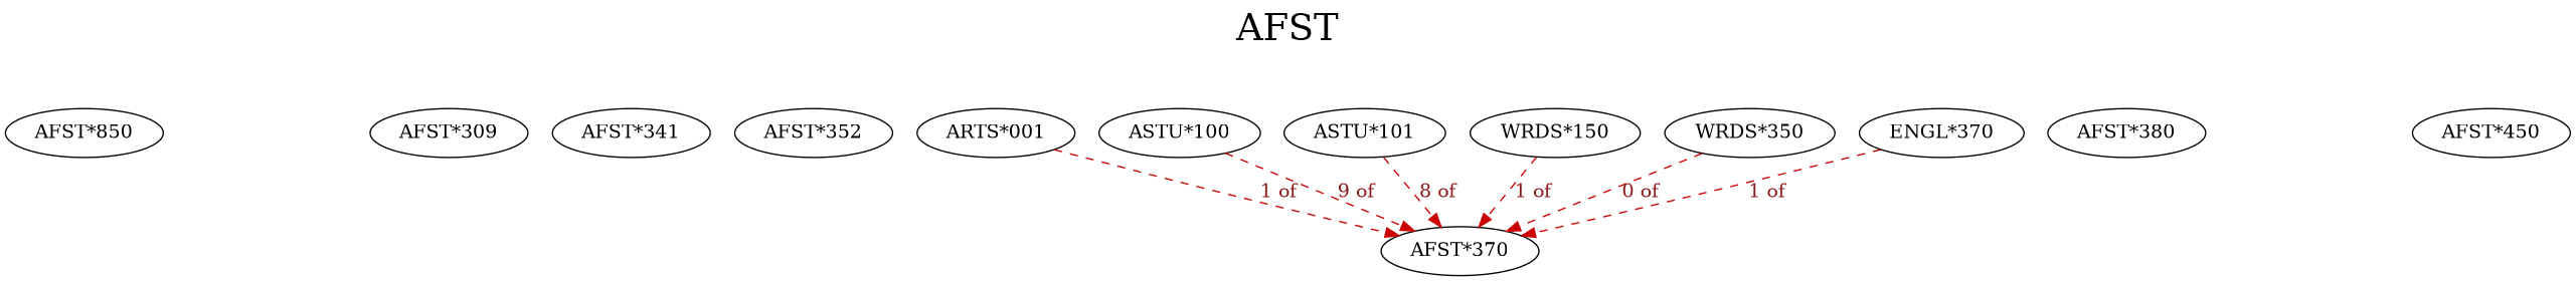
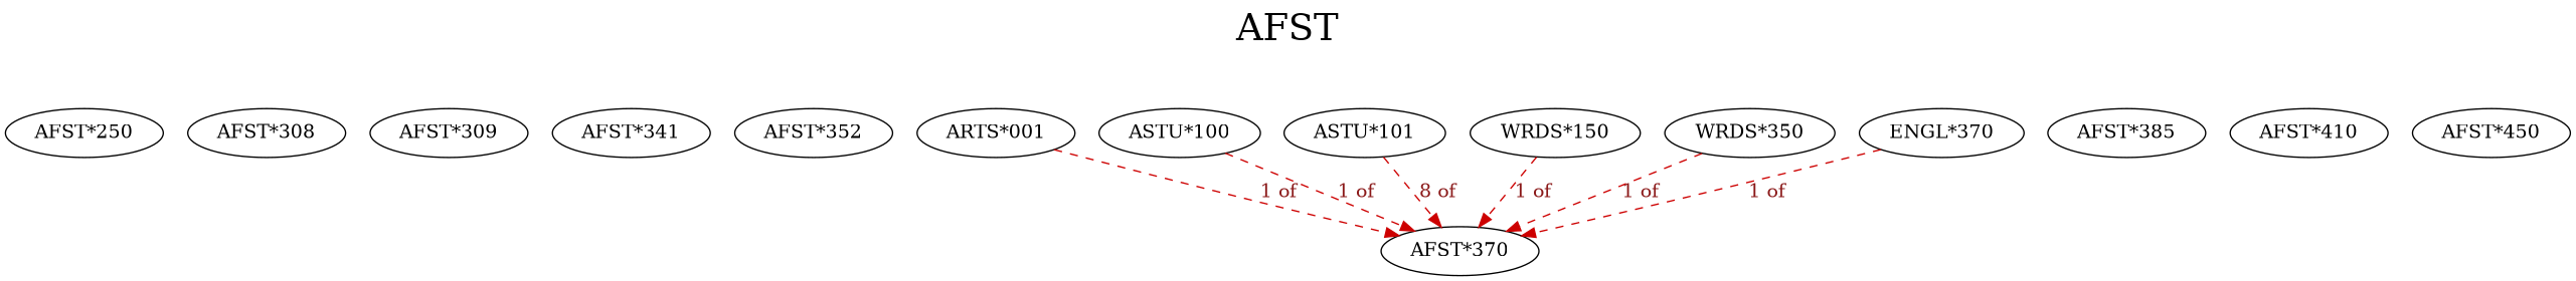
  digraph {
    fontsize=27
    label=AFST
    labelloc=t
    edge [color=red3 fontcolor=firebrick4 style=dashed]
-   "AFST*250" [label="AFST*850"]
+   "AFST*250"
+   "AFST*308"
    "AFST*309"
    n4 [label="AFST*341"]
    "AFST*352"
    "ARTS*001"
    "AFST*370"
    "ASTU*100"
    "ASTU*101"
    "WRDS*150"
    "WRDS*350"
    "ENGL*370"
-   "AFST*380"
+   "AFST*380" [label="AFST*385"]
+   "AFST*410"
    "AFST*450"
    "ARTS*001" -> "AFST*370" [label="1 of"]
-   "ASTU*100" -> "AFST*370" [label="9 of"]
+   "ASTU*100" -> "AFST*370" [label="1 of"]
    "ASTU*101" -> "AFST*370" [label="8 of"]
    "WRDS*150" -> "AFST*370" [label="1 of"]
-   "WRDS*350" -> "AFST*370" [label="0 of"]
+   "WRDS*350" -> "AFST*370" [label="1 of"]
    "ENGL*370" -> "AFST*370" [label="1 of"]
  }
